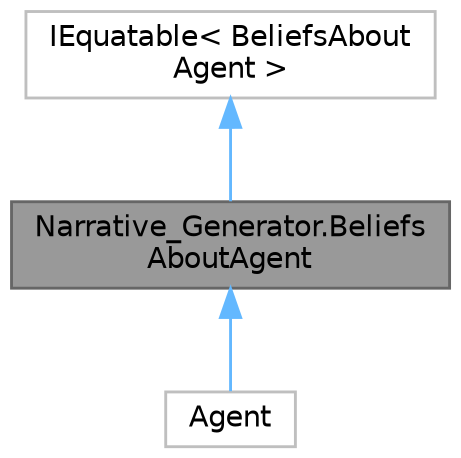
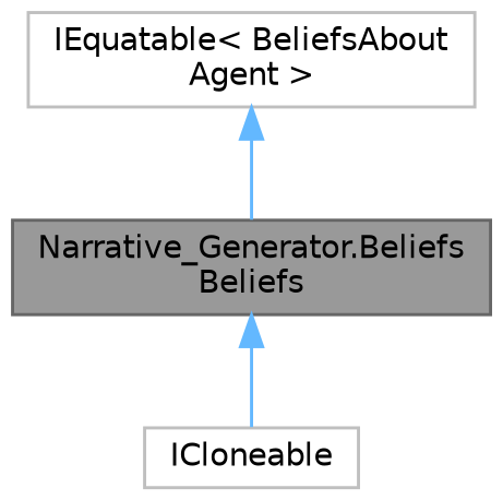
  digraph {
    node [color=grey75 fillcolor=white fontname=Helvetica fontsize=10 shape=box style=filled]
    edge [color=steelblue1 dir=back fontname=Helvetica fontsize=10 labelfontname=Helvetica labelfontsize=10 style=solid]
-   n1 [color=gray40 fillcolor=grey60 fontcolor=black height=0.2 label="Narrative_Generator.Beliefs\lAboutAgent" width=0.4]
-   n2 [height=0.2 label=Agent width=0.4]
+   n1 [color=gray40 fillcolor=grey60 fontcolor=black height=0.2 label="Narrative_Generator.Beliefs\lBeliefs" width=0.4]
+   n2 [height=0.2 label=ICloneable width=0.4]
    n3 [height=0.2 label="IEquatable\< BeliefsAbout\lAgent \>" width=0.4]
    n1 -> n2
    n3 -> n1
  }
